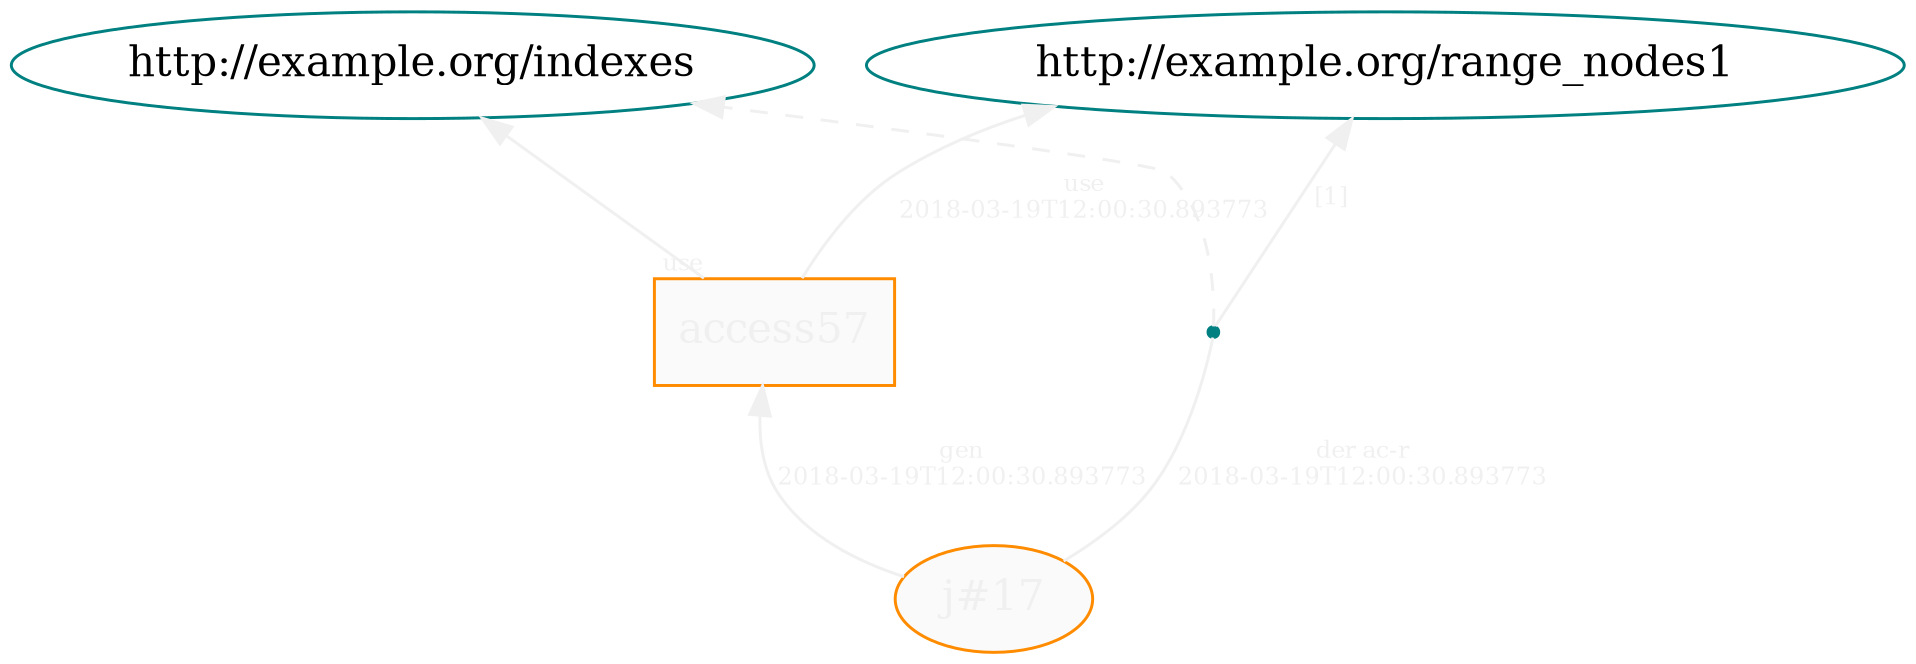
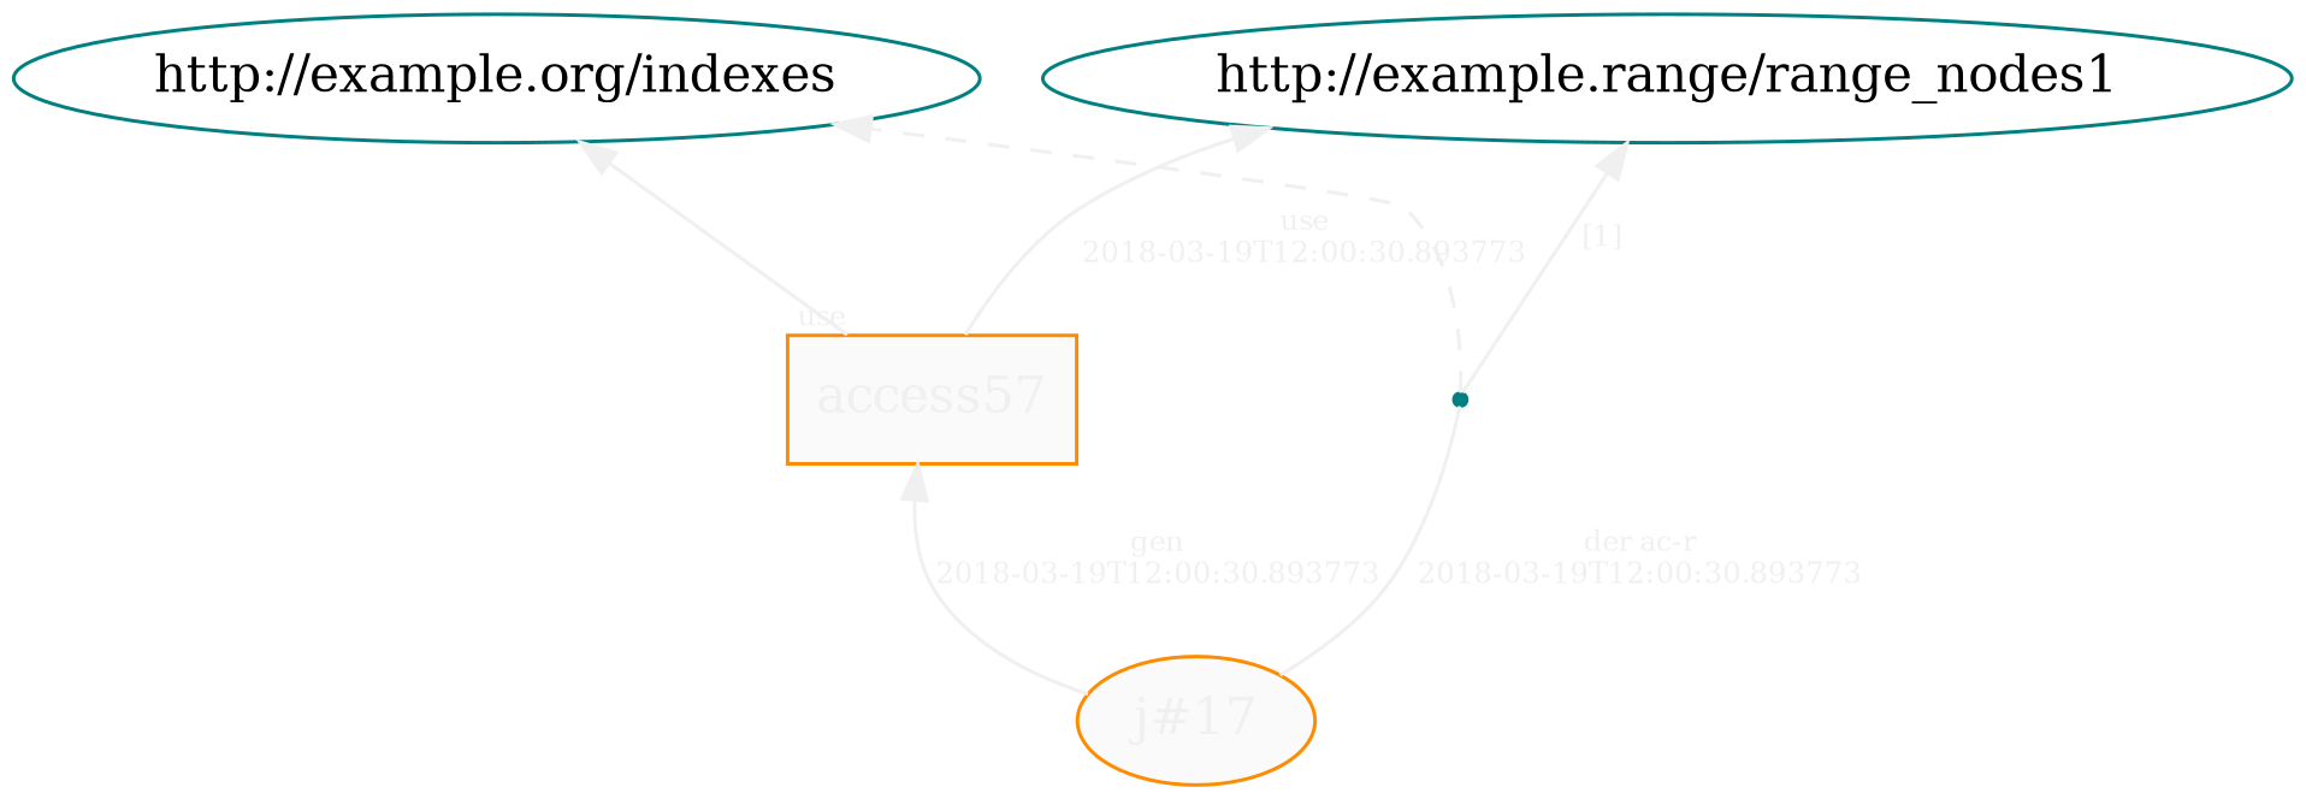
  digraph {
    rankdir=BT
    node [color=teal fontcolor="#F0F0F0"]
    edge [angle=60.0 color="#F0F0F0" distance=1.5 fontcolor="#F0F0F0" fontsize=8 rotation=20]
    n1 [color=darkorange fillcolor="#FAFAFA" label="j#17" style=filled]
    n2 [color=darkorange fillcolor="#FAFAFA" label=access57 shape=polygon sides=4 style=filled]
    bn0 [shape=point]
    "http://example.org/indexes" [fontcolor=""]
-   "http://example.org/range_nodes1" [fontcolor=""]
+   "http://example.org/range_nodes1" [label="http://example.range/range_nodes1" fontcolor=""]
    n1 -> n2 [label="gen\n2018-03-19T12:00:30.893773"]
    n1 -> bn0 [arrowhead=none label="der ac-r\n2018-03-19T12:00:30.893773"]
    n2 -> "http://example.org/indexes" [labelangle=60.0 labeldistance=1.5 labelfontsize=8 taillabel=use angle="" distance="" fontsize=""]
    n2 -> "http://example.org/range_nodes1" [label="use\n2018-03-19T12:00:30.893773"]
    bn0 -> "http://example.org/indexes" [style=dashed angle="" distance="" fontsize="" rotation=""]
    bn0 -> "http://example.org/range_nodes1" [label="[1]"]
  }
